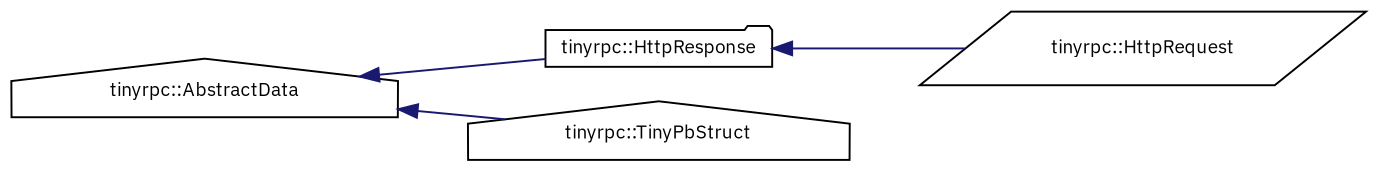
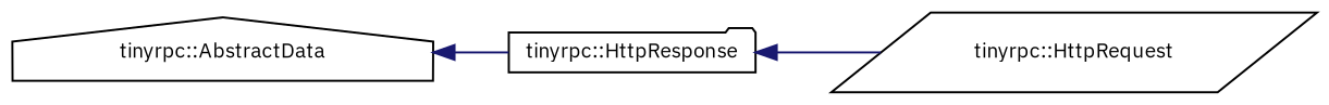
  digraph {
    fontname="IBM Plex Sans"
    rankdir=LR
    node [color=black fillcolor=white fontname="IBM Plex Sans" fontsize=10 shape=house style=filled]
    edge [color=midnightblue dir=back fontname="IBM Plex Sans" fontsize=10 labelfontname=Helvetica labelfontsize=10 style=solid]
    n1 [height=0.2 label="tinyrpc::AbstractData" width=0.4]
    n2 [height=0.2 label="tinyrpc::HttpResponse" shape=folder width=0.4]
-   n3 [height=0.2 label="tinyrpc::TinyPbStruct" width=0.4]
    n4 [height=0.2 label="tinyrpc::HttpRequest" shape=parallelogram width=0.4]
    n1 -> n2
-   n1 -> n3
    n2 -> n4
  }
